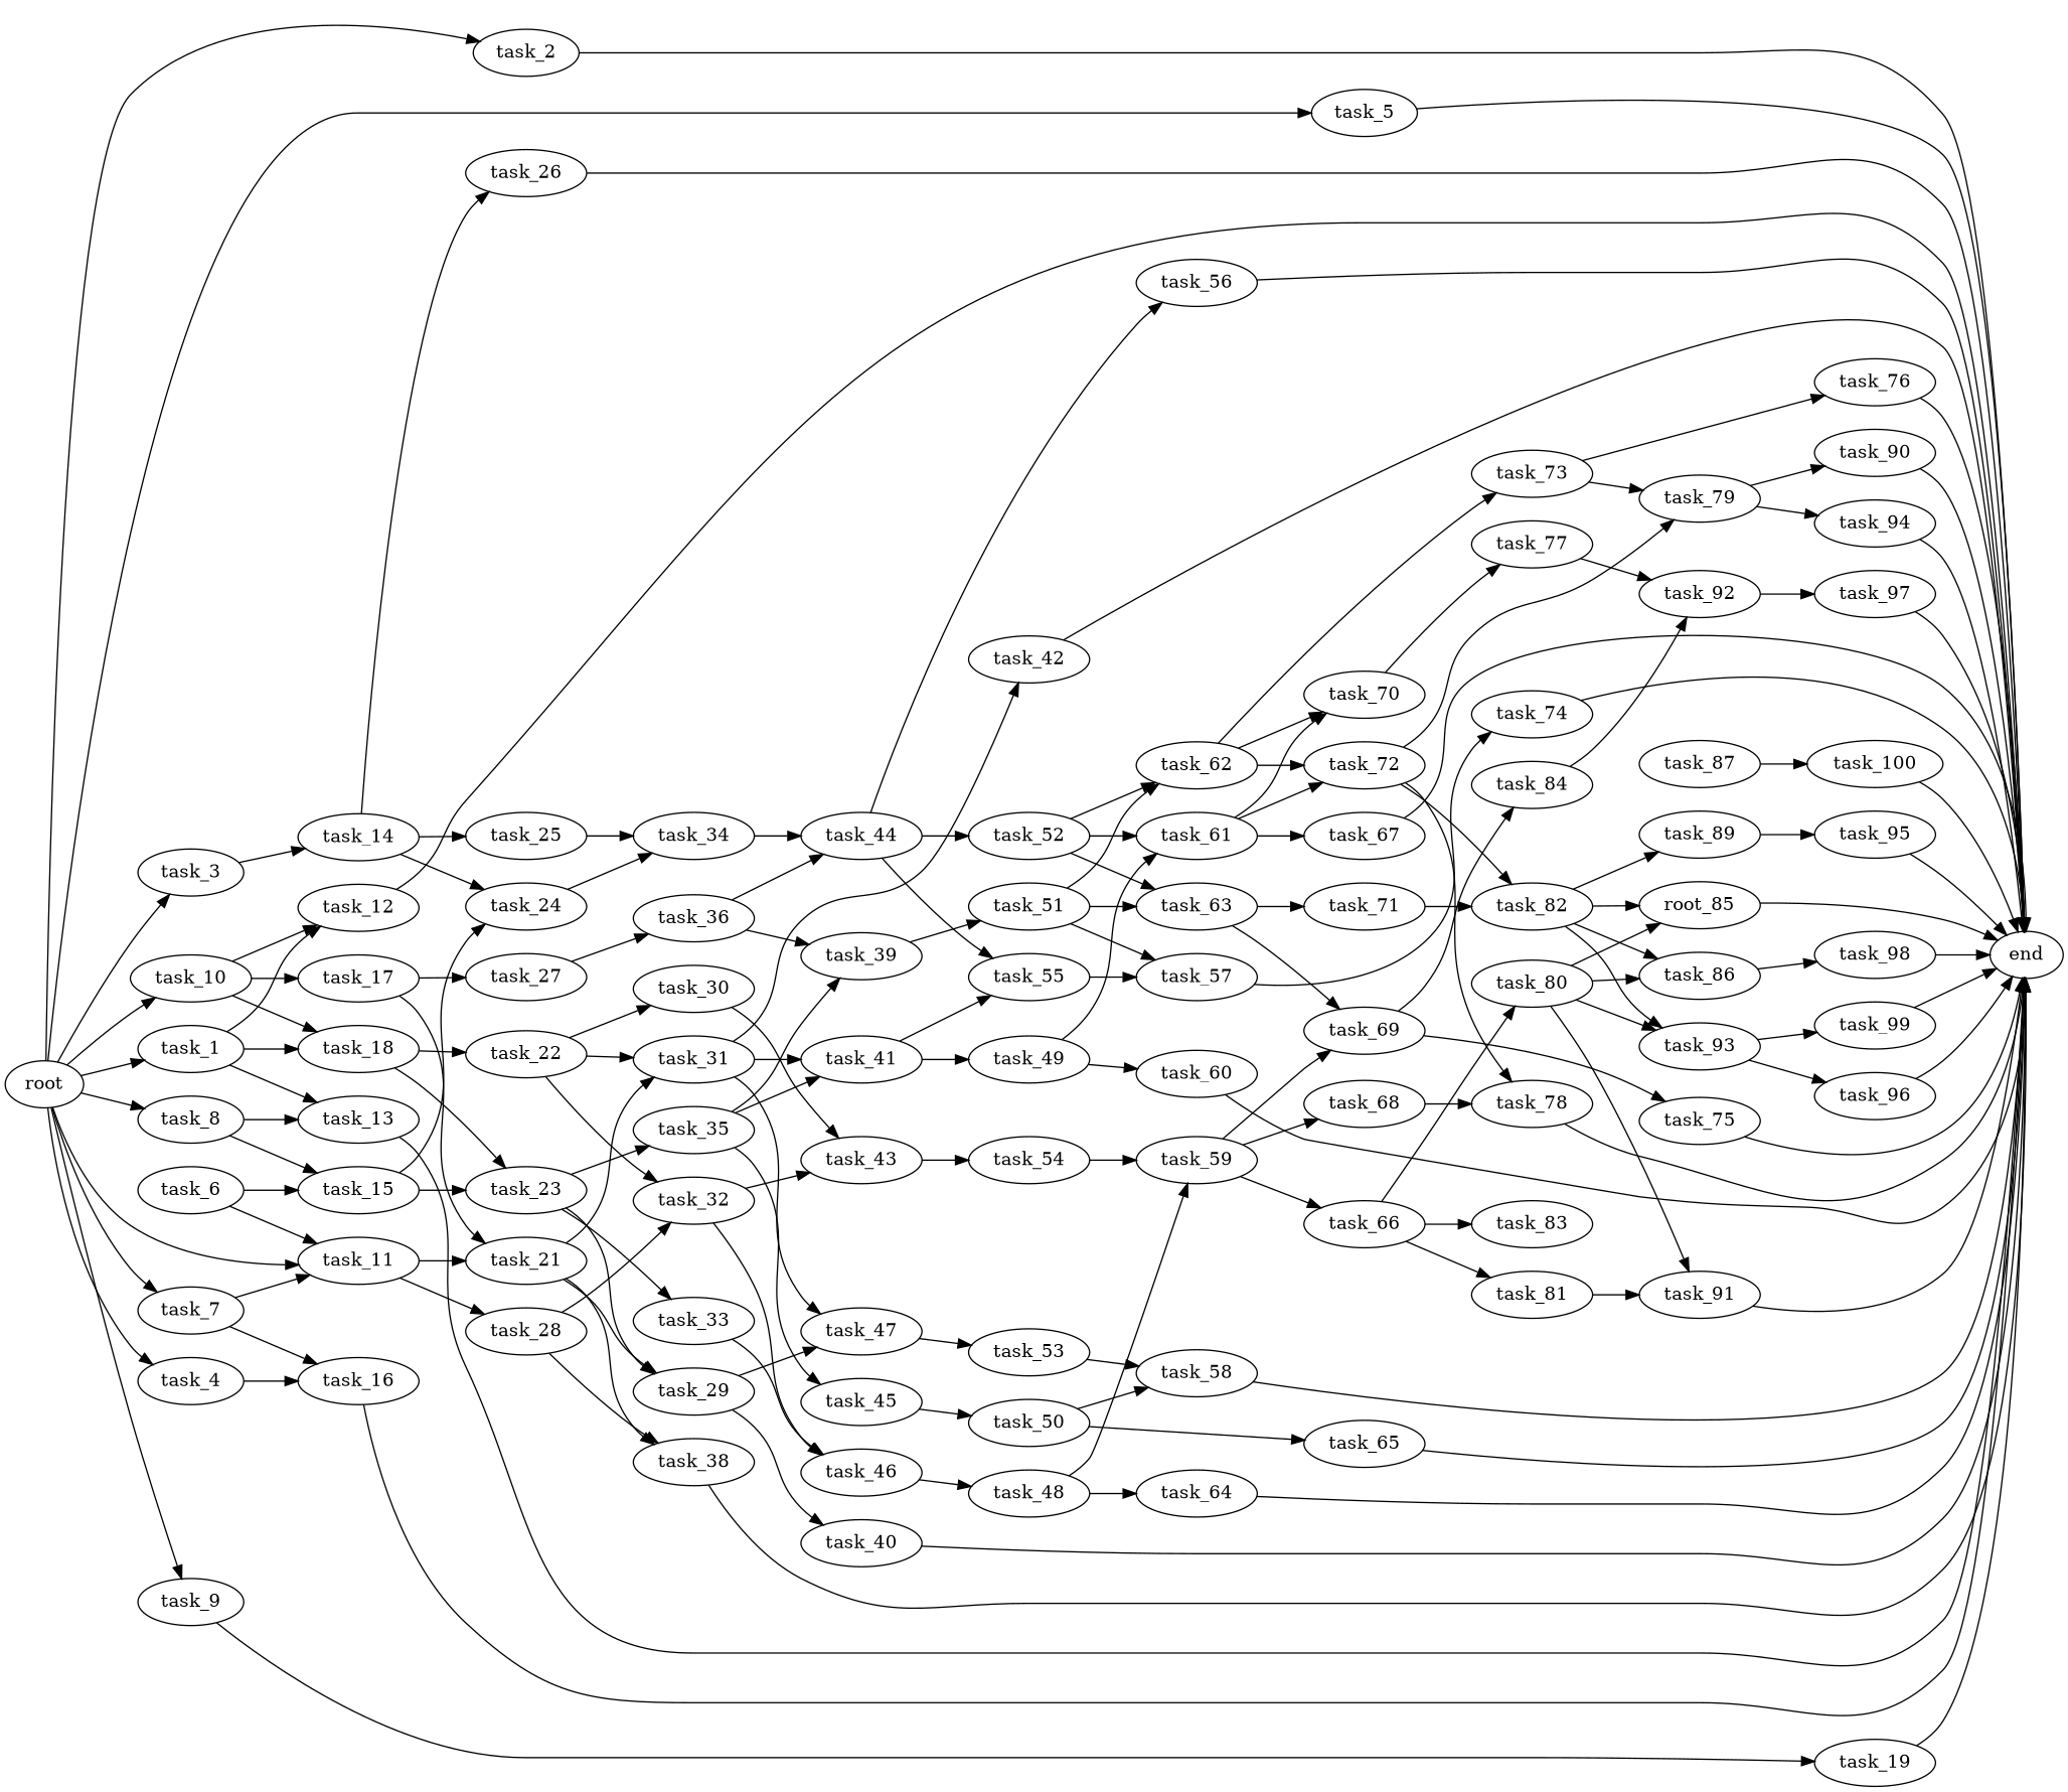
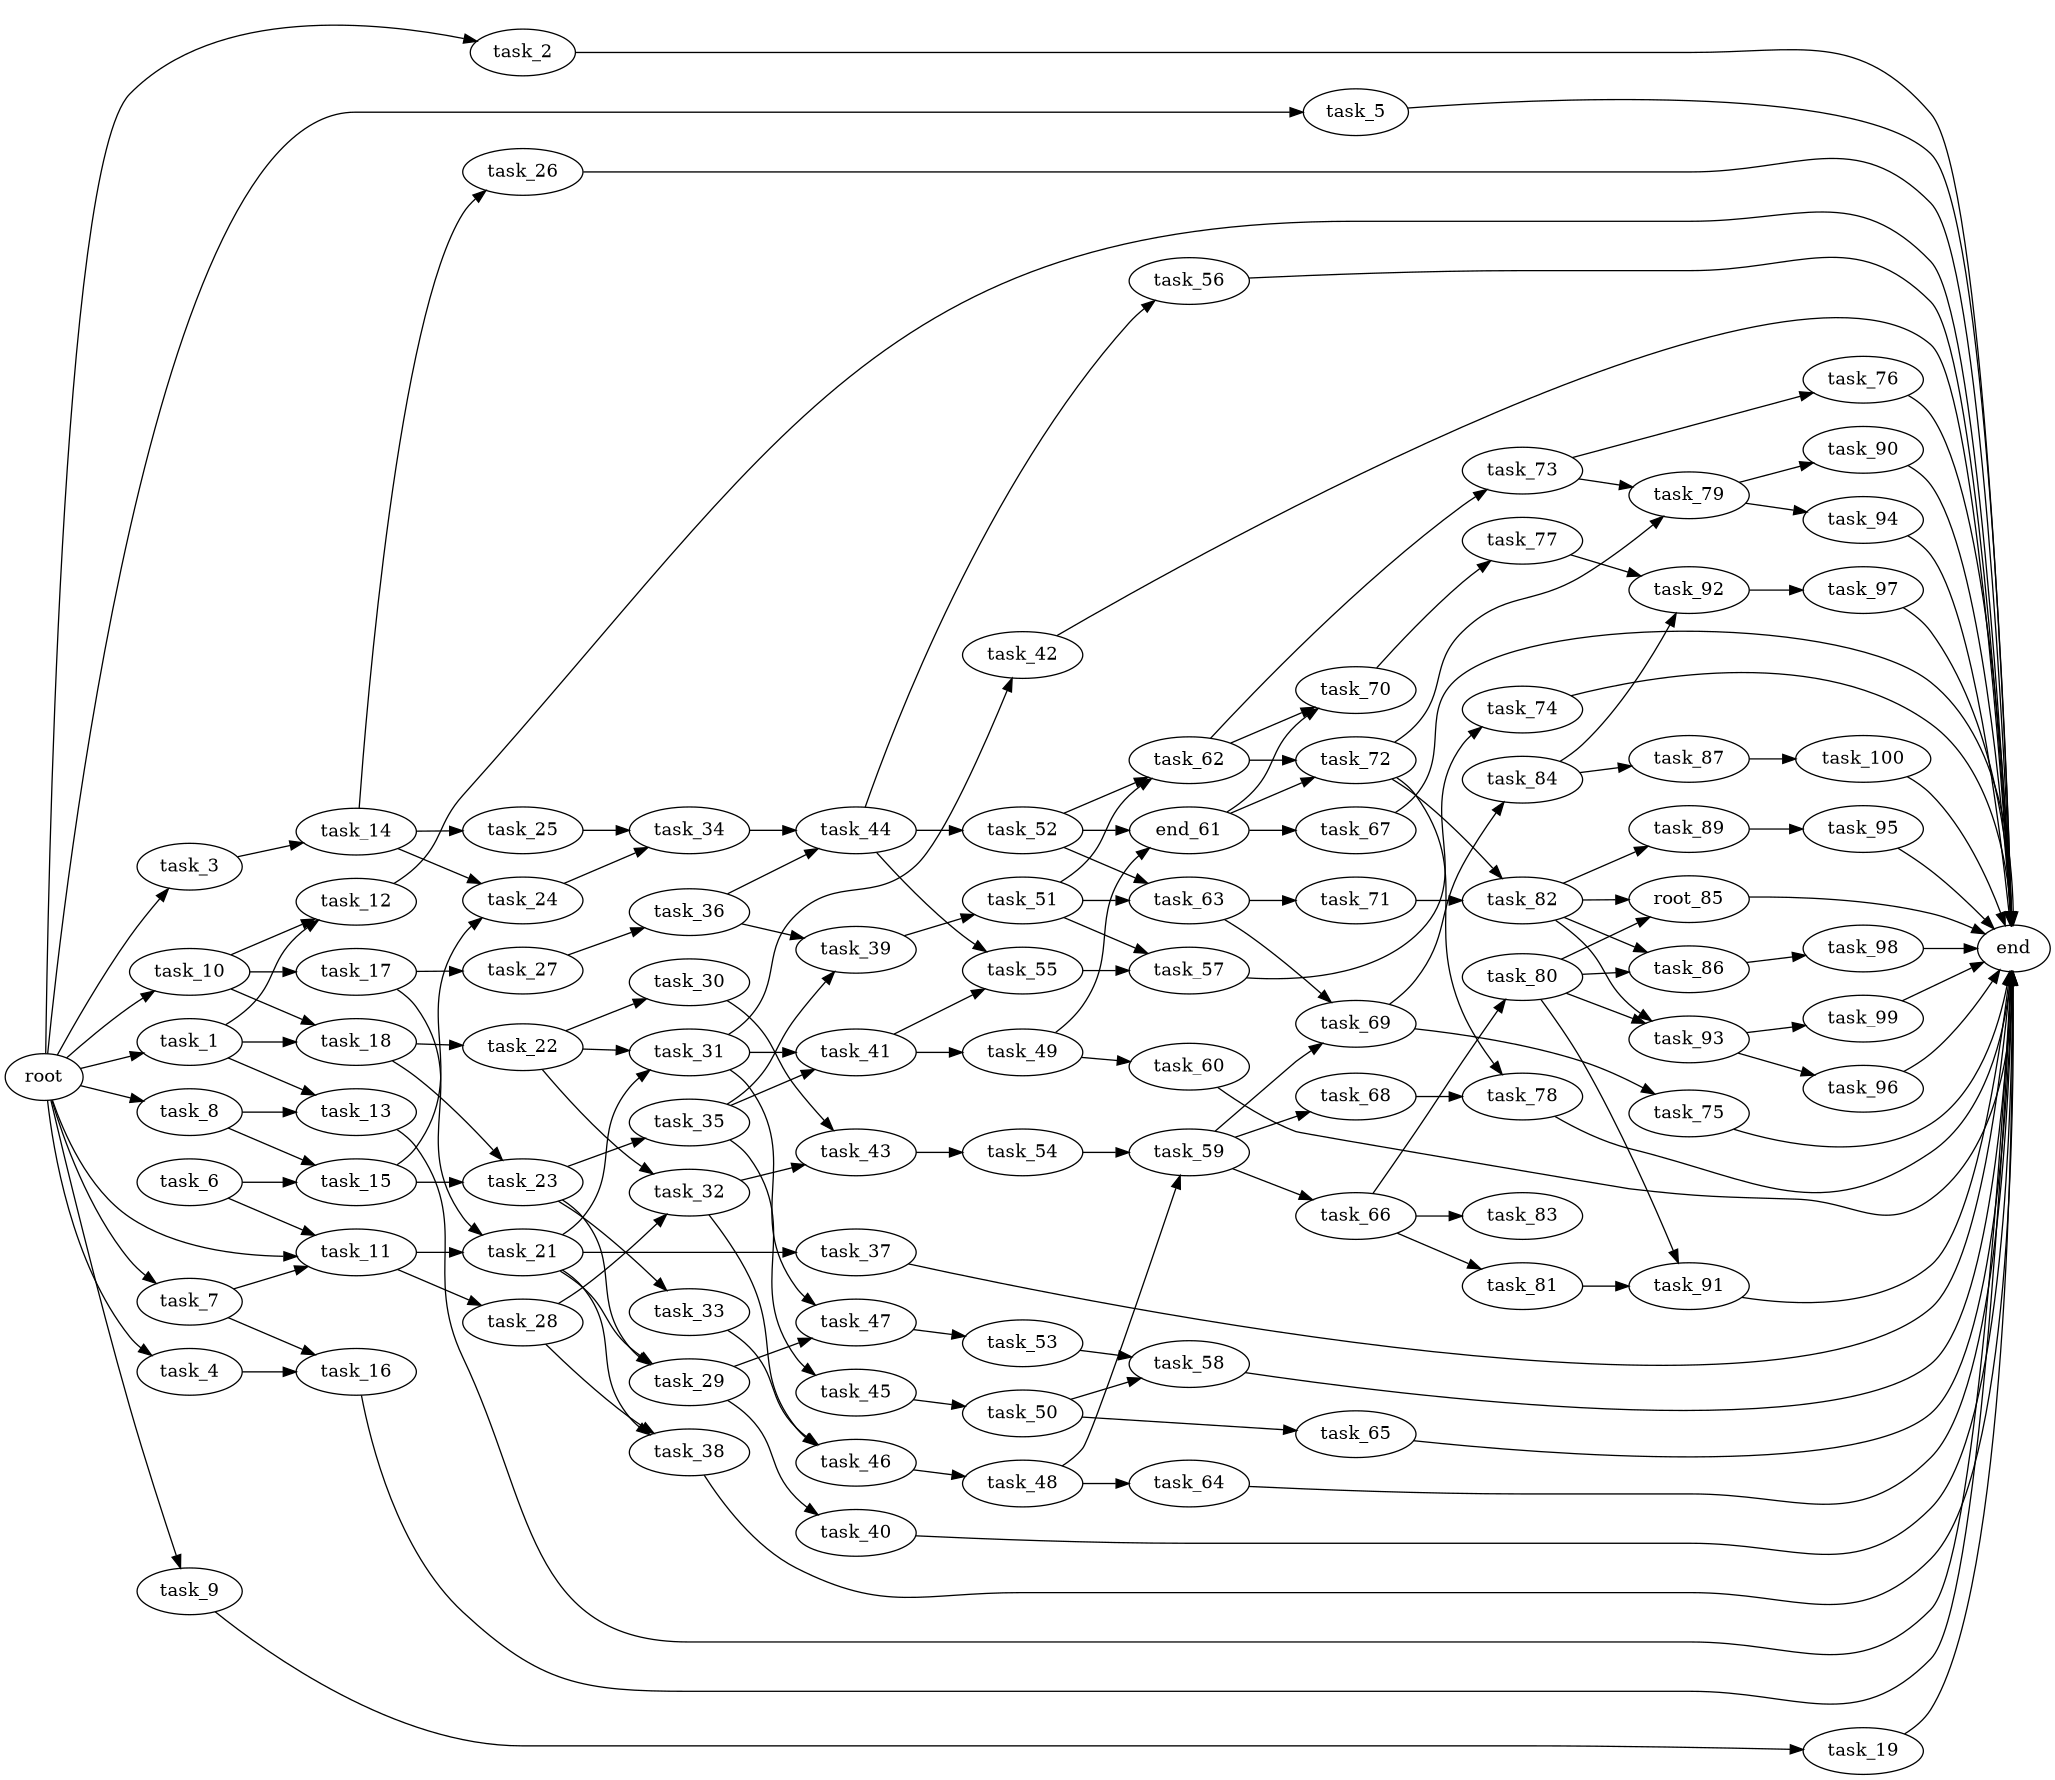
  digraph {
    rankdir=LR
    task_13
    end
    task_10
    task_17
    task_12
    task_18
    task_21
    task_27
    task_23
    task_22
    task_84
    task_87
    task_92
    task_100
    task_97
    task_54
    task_59
    task_68
    task_69
    task_66
    task_50
    task_58
    task_65
    task_14
    task_24
    task_25
    task_26
    task_34
    root
    task_1
    task_7
    task_9
    task_8
    task_2
    task_5
    task_3
    task_4
    task_11
    task_16
    task_19
    task_15
    task_6
    task_78
    task_35
    task_33
    task_29
    task_82
    task_93
    n49 [label=root_85]
    task_86
    task_89
    task_99
    task_96
    task_98
    task_95
    task_41
    task_45
    task_39
    task_55
    task_49
    task_51
+   task_37
    task_31
    task_38
    task_36
    task_79
    task_90
    task_94
    task_44
    task_28
    task_75
    task_30
    task_32
    task_47
    task_42
    task_43
    task_46
    task_62
    task_73
    task_70
    task_72
    task_76
    task_77
    task_48
    task_64
    task_57
-   task_61
+   task_61 [label=end_61]
    task_60
    task_52
    task_63
    task_71
    task_67
    task_56
    task_40
    task_53
    task_80
    task_81
    task_83
    task_91
    task_74
    task_13 -> end
    task_10 -> task_17
    task_10 -> task_12
    task_10 -> task_18
    task_17 -> task_21
    task_17 -> task_27
    task_12 -> end
    task_18 -> task_23
    task_18 -> task_22
    task_21 -> task_29
+   task_21 -> task_37
    task_21 -> task_31
    task_21 -> task_38
    task_27 -> task_36
    task_23 -> task_35
    task_23 -> task_33
    task_23 -> task_29
    task_22 -> task_31
    task_22 -> task_30
    task_22 -> task_32
+   task_84 -> task_87
    task_84 -> task_92
    task_87 -> task_100
    task_92 -> task_97
    task_100 -> end
    task_97 -> end
    task_54 -> task_59
    task_59 -> task_68
    task_59 -> task_69
    task_59 -> task_66
    task_68 -> task_78
    task_69 -> task_84
    task_69 -> task_75
    task_66 -> task_80
    task_66 -> task_81
    task_66 -> task_83
    task_50 -> task_58
    task_50 -> task_65
    task_58 -> end
    task_65 -> end
    task_14 -> task_24
    task_14 -> task_25
    task_14 -> task_26
    task_24 -> task_34
    task_25 -> task_34
    task_26 -> end
    task_34 -> task_44
    root -> task_10
    root -> task_1
    root -> task_7
    root -> task_9
    root -> task_8
    root -> task_2
    root -> task_5
    root -> task_3
    root -> task_4
    root -> task_11
    task_1 -> task_13
    task_1 -> task_12
    task_1 -> task_18
    task_7 -> task_11
    task_7 -> task_16
    task_9 -> task_19
    task_8 -> task_13
    task_8 -> task_15
    task_2 -> end
    task_5 -> end
    task_3 -> task_14
    task_4 -> task_16
    task_11 -> task_21
    task_11 -> task_28
    task_16 -> end
    task_19 -> end
    task_15 -> task_23
    task_15 -> task_24
    task_6 -> task_11
    task_6 -> task_15
    task_78 -> end
    task_35 -> task_41
    task_35 -> task_45
    task_35 -> task_39
    task_33 -> task_46
    task_29 -> task_47
    task_29 -> task_40
    task_82 -> task_93
    task_82 -> n49
    task_82 -> task_86
    task_82 -> task_89
    task_93 -> task_99
    task_93 -> task_96
    n49 -> end
    task_86 -> task_98
    task_89 -> task_95
    task_99 -> end
    task_96 -> end
    task_98 -> end
    task_95 -> end
    task_41 -> task_55
    task_41 -> task_49
    task_45 -> task_50
    task_39 -> task_51
    task_55 -> task_57
    task_49 -> task_61
    task_49 -> task_60
    task_51 -> task_62
    task_51 -> task_57
    task_51 -> task_63
+   task_37 -> end
    task_31 -> task_41
    task_31 -> task_47
    task_31 -> task_42
    task_38 -> end
    task_36 -> task_39
    task_36 -> task_44
    task_79 -> task_90
    task_79 -> task_94
    task_90 -> end
    task_94 -> end
    task_44 -> task_55
    task_44 -> task_52
    task_44 -> task_56
    task_28 -> task_38
    task_28 -> task_32
    task_75 -> end
    task_30 -> task_43
    task_32 -> task_43
    task_32 -> task_46
    task_47 -> task_53
    task_42 -> end
    task_43 -> task_54
    task_46 -> task_48
    task_62 -> task_73
    task_62 -> task_70
    task_62 -> task_72
    task_73 -> task_79
    task_73 -> task_76
    task_70 -> task_77
    task_72 -> task_78
    task_72 -> task_82
    task_72 -> task_79
    task_76 -> end
    task_77 -> task_92
    task_48 -> task_59
    task_48 -> task_64
    task_64 -> end
    task_57 -> task_74
    task_61 -> task_70
    task_61 -> task_72
    task_61 -> task_67
    task_60 -> end
    task_52 -> task_62
    task_52 -> task_61
    task_52 -> task_63
    task_63 -> task_69
    task_63 -> task_71
    task_71 -> task_82
    task_67 -> end
    task_56 -> end
    task_40 -> end
    task_53 -> task_58
    task_80 -> task_93
    task_80 -> n49
    task_80 -> task_86
    task_80 -> task_91
    task_81 -> task_91
    task_91 -> end
    task_74 -> end
  }
